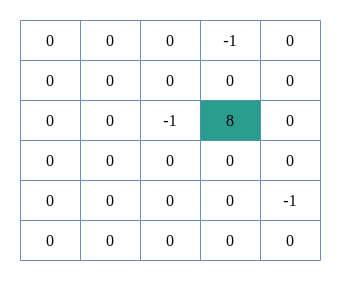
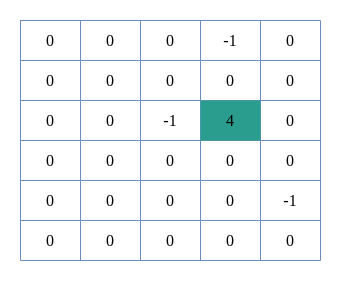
  <mxCell id="0" />
  <mxCell id="1" parent="0" />
  <mxCell id="2" value="" style="shape=table;startSize=0;container=1;collapsible=0;childLayout=tableLayout;fontSize=16;rounded=1;shadow=0;strokeColor=#6c8ebf;strokeWidth=1;fontFamily=Ubuntu;fontStyle=0;fillColor=none;" vertex="1" parent="1"><mxGeometry x="20" y="20" width="300" height="240" as="geometry" /></mxCell>
  <mxCell id="3" style="shape=tableRow;horizontal=0;startSize=0;swimlaneHead=0;swimlaneBody=0;strokeColor=inherit;top=0;left=0;bottom=0;right=0;collapsible=0;dropTarget=0;fillColor=none;points=[[0,0.5],[1,0.5]];portConstraint=eastwest;fontSize=16;rounded=1;shadow=0;strokeWidth=1;fontFamily=Ubuntu;fontStyle=0;" vertex="1" parent="2"><mxGeometry width="300" height="40" as="geometry" /></mxCell>
  <mxCell id="4" value="0" style="shape=partialRectangle;html=1;whiteSpace=wrap;connectable=0;strokeColor=inherit;overflow=hidden;fillColor=none;top=0;left=0;bottom=0;right=0;pointerEvents=1;fontSize=16;rounded=1;shadow=0;strokeWidth=1;fontFamily=Ubuntu;fontStyle=0;" vertex="1" parent="3"><mxGeometry width="60" height="40" as="geometry"><mxRectangle width="60" height="40" as="alternateBounds" /></mxGeometry></mxCell>
  <mxCell id="5" value="0" style="shape=partialRectangle;html=1;whiteSpace=wrap;connectable=0;strokeColor=inherit;overflow=hidden;fillColor=none;top=0;left=0;bottom=0;right=0;pointerEvents=1;fontSize=16;rounded=1;shadow=0;strokeWidth=1;fontFamily=Ubuntu;fontStyle=0;" vertex="1" parent="3"><mxGeometry x="60" width="60" height="40" as="geometry"><mxRectangle width="60" height="40" as="alternateBounds" /></mxGeometry></mxCell>
  <mxCell id="6" value="0" style="shape=partialRectangle;html=1;whiteSpace=wrap;connectable=0;strokeColor=inherit;overflow=hidden;fillColor=none;top=0;left=0;bottom=0;right=0;pointerEvents=1;fontSize=16;rounded=1;shadow=0;strokeWidth=1;fontFamily=Ubuntu;fontStyle=0;" vertex="1" parent="3"><mxGeometry x="120" width="60" height="40" as="geometry"><mxRectangle width="60" height="40" as="alternateBounds" /></mxGeometry></mxCell>
  <mxCell id="7" value="-1" style="shape=partialRectangle;html=1;whiteSpace=wrap;connectable=0;strokeColor=inherit;overflow=hidden;fillColor=none;top=0;left=0;bottom=0;right=0;pointerEvents=1;fontSize=16;rounded=1;shadow=0;strokeWidth=1;fontFamily=Ubuntu;fontStyle=0;" vertex="1" parent="3"><mxGeometry x="180" width="60" height="40" as="geometry"><mxRectangle width="60" height="40" as="alternateBounds" /></mxGeometry></mxCell>
  <mxCell id="8" value="0" style="shape=partialRectangle;html=1;whiteSpace=wrap;connectable=0;strokeColor=inherit;overflow=hidden;fillColor=none;top=0;left=0;bottom=0;right=0;pointerEvents=1;fontSize=16;rounded=1;shadow=0;strokeWidth=1;fontFamily=Ubuntu;fontStyle=0;" vertex="1" parent="3"><mxGeometry x="240" width="60" height="40" as="geometry"><mxRectangle width="60" height="40" as="alternateBounds" /></mxGeometry></mxCell>
  <mxCell id="9" style="shape=tableRow;horizontal=0;startSize=0;swimlaneHead=0;swimlaneBody=0;strokeColor=inherit;top=0;left=0;bottom=0;right=0;collapsible=0;dropTarget=0;fillColor=none;points=[[0,0.5],[1,0.5]];portConstraint=eastwest;fontSize=16;rounded=1;shadow=0;strokeWidth=1;fontFamily=Ubuntu;fontStyle=0;" vertex="1" parent="2"><mxGeometry y="40" width="300" height="40" as="geometry" /></mxCell>
  <mxCell id="10" value="0" style="shape=partialRectangle;html=1;whiteSpace=wrap;connectable=0;strokeColor=inherit;overflow=hidden;fillColor=none;top=0;left=0;bottom=0;right=0;pointerEvents=1;fontSize=16;rounded=1;shadow=0;strokeWidth=1;fontFamily=Ubuntu;fontStyle=0;" vertex="1" parent="9"><mxGeometry width="60" height="40" as="geometry"><mxRectangle width="60" height="40" as="alternateBounds" /></mxGeometry></mxCell>
  <mxCell id="11" value="0" style="shape=partialRectangle;html=1;whiteSpace=wrap;connectable=0;strokeColor=inherit;overflow=hidden;fillColor=none;top=0;left=0;bottom=0;right=0;pointerEvents=1;fontSize=16;rounded=1;shadow=0;strokeWidth=1;fontFamily=Ubuntu;fontStyle=0;" vertex="1" parent="9"><mxGeometry x="60" width="60" height="40" as="geometry"><mxRectangle width="60" height="40" as="alternateBounds" /></mxGeometry></mxCell>
  <mxCell id="12" value="0" style="shape=partialRectangle;html=1;whiteSpace=wrap;connectable=0;strokeColor=inherit;overflow=hidden;fillColor=none;top=0;left=0;bottom=0;right=0;pointerEvents=1;fontSize=16;rounded=1;shadow=0;strokeWidth=1;fontFamily=Ubuntu;fontStyle=0;" vertex="1" parent="9"><mxGeometry x="120" width="60" height="40" as="geometry"><mxRectangle width="60" height="40" as="alternateBounds" /></mxGeometry></mxCell>
  <mxCell id="13" value="0" style="shape=partialRectangle;html=1;whiteSpace=wrap;connectable=0;strokeColor=inherit;overflow=hidden;fillColor=none;top=0;left=0;bottom=0;right=0;pointerEvents=1;fontSize=16;rounded=1;shadow=0;strokeWidth=1;fontFamily=Ubuntu;fontStyle=0;" vertex="1" parent="9"><mxGeometry x="180" width="60" height="40" as="geometry"><mxRectangle width="60" height="40" as="alternateBounds" /></mxGeometry></mxCell>
  <mxCell id="14" value="0" style="shape=partialRectangle;html=1;whiteSpace=wrap;connectable=0;strokeColor=inherit;overflow=hidden;fillColor=none;top=0;left=0;bottom=0;right=0;pointerEvents=1;fontSize=16;rounded=1;shadow=0;strokeWidth=1;fontFamily=Ubuntu;fontStyle=0;" vertex="1" parent="9"><mxGeometry x="240" width="60" height="40" as="geometry"><mxRectangle width="60" height="40" as="alternateBounds" /></mxGeometry></mxCell>
  <mxCell id="15" style="shape=tableRow;horizontal=0;startSize=0;swimlaneHead=0;swimlaneBody=0;strokeColor=inherit;top=0;left=0;bottom=0;right=0;collapsible=0;dropTarget=0;fillColor=none;points=[[0,0.5],[1,0.5]];portConstraint=eastwest;fontSize=16;rounded=1;shadow=0;strokeWidth=1;fontFamily=Ubuntu;fontStyle=0;" vertex="1" parent="2"><mxGeometry y="80" width="300" height="40" as="geometry" /></mxCell>
  <mxCell id="16" value="0" style="shape=partialRectangle;html=1;whiteSpace=wrap;connectable=0;strokeColor=inherit;overflow=hidden;fillColor=none;top=0;left=0;bottom=0;right=0;pointerEvents=1;fontSize=16;rounded=1;shadow=0;strokeWidth=1;fontFamily=Ubuntu;fontStyle=0;" vertex="1" parent="15"><mxGeometry width="60" height="40" as="geometry"><mxRectangle width="60" height="40" as="alternateBounds" /></mxGeometry></mxCell>
  <mxCell id="17" value="0" style="shape=partialRectangle;html=1;whiteSpace=wrap;connectable=0;strokeColor=inherit;overflow=hidden;fillColor=none;top=0;left=0;bottom=0;right=0;pointerEvents=1;fontSize=16;rounded=1;shadow=0;strokeWidth=1;fontFamily=Ubuntu;fontStyle=0;" vertex="1" parent="15"><mxGeometry x="60" width="60" height="40" as="geometry"><mxRectangle width="60" height="40" as="alternateBounds" /></mxGeometry></mxCell>
  <mxCell id="18" value="-1" style="shape=partialRectangle;html=1;whiteSpace=wrap;connectable=0;strokeColor=inherit;overflow=hidden;fillColor=none;top=0;left=0;bottom=0;right=0;pointerEvents=1;fontSize=16;rounded=1;shadow=0;strokeWidth=1;fontFamily=Ubuntu;fontStyle=0;" vertex="1" parent="15"><mxGeometry x="120" width="60" height="40" as="geometry"><mxRectangle width="60" height="40" as="alternateBounds" /></mxGeometry></mxCell>
- <mxCell id="19" value="8" style="shape=partialRectangle;html=1;whiteSpace=wrap;connectable=0;strokeColor=#264653;overflow=hidden;fillColor=#2a9d8f;top=0;left=0;bottom=0;right=0;pointerEvents=1;fontSize=16;rounded=1;shadow=0;strokeWidth=1;fontFamily=Ubuntu;fontStyle=0;" vertex="1" parent="15"><mxGeometry x="180" width="60" height="40" as="geometry"><mxRectangle width="60" height="40" as="alternateBounds" /></mxGeometry></mxCell>
+ <mxCell id="19" value="4" style="shape=partialRectangle;html=1;whiteSpace=wrap;connectable=0;strokeColor=#264653;overflow=hidden;fillColor=#2a9d8f;top=0;left=0;bottom=0;right=0;pointerEvents=1;fontSize=16;rounded=1;shadow=0;strokeWidth=1;fontFamily=Ubuntu;fontStyle=0;" vertex="1" parent="15"><mxGeometry x="180" width="60" height="40" as="geometry"><mxRectangle width="60" height="40" as="alternateBounds" /></mxGeometry></mxCell>
  <mxCell id="20" value="0" style="shape=partialRectangle;html=1;whiteSpace=wrap;connectable=0;strokeColor=inherit;overflow=hidden;fillColor=none;top=0;left=0;bottom=0;right=0;pointerEvents=1;fontSize=16;rounded=1;shadow=0;strokeWidth=1;fontFamily=Ubuntu;fontStyle=0;" vertex="1" parent="15"><mxGeometry x="240" width="60" height="40" as="geometry"><mxRectangle width="60" height="40" as="alternateBounds" /></mxGeometry></mxCell>
  <mxCell id="21" value="" style="shape=tableRow;horizontal=0;startSize=0;swimlaneHead=0;swimlaneBody=0;strokeColor=inherit;top=0;left=0;bottom=0;right=0;collapsible=0;dropTarget=0;fillColor=none;points=[[0,0.5],[1,0.5]];portConstraint=eastwest;fontSize=16;rounded=1;shadow=0;strokeWidth=1;fontFamily=Ubuntu;fontStyle=0;" vertex="1" parent="2"><mxGeometry y="120" width="300" height="40" as="geometry" /></mxCell>
  <mxCell id="22" value="0" style="shape=partialRectangle;html=1;whiteSpace=wrap;connectable=0;strokeColor=inherit;overflow=hidden;fillColor=none;top=0;left=0;bottom=0;right=0;pointerEvents=1;fontSize=16;rounded=1;shadow=0;strokeWidth=1;fontFamily=Ubuntu;fontStyle=0;" vertex="1" parent="21"><mxGeometry width="60" height="40" as="geometry"><mxRectangle width="60" height="40" as="alternateBounds" /></mxGeometry></mxCell>
  <mxCell id="23" value="0" style="shape=partialRectangle;html=1;whiteSpace=wrap;connectable=0;strokeColor=inherit;overflow=hidden;fillColor=none;top=0;left=0;bottom=0;right=0;pointerEvents=1;fontSize=16;rounded=1;shadow=0;strokeWidth=1;fontFamily=Ubuntu;fontStyle=0;" vertex="1" parent="21"><mxGeometry x="60" width="60" height="40" as="geometry"><mxRectangle width="60" height="40" as="alternateBounds" /></mxGeometry></mxCell>
  <mxCell id="24" value="0" style="shape=partialRectangle;html=1;whiteSpace=wrap;connectable=0;strokeColor=inherit;overflow=hidden;fillColor=none;top=0;left=0;bottom=0;right=0;pointerEvents=1;fontSize=16;rounded=1;shadow=0;strokeWidth=1;fontFamily=Ubuntu;fontStyle=0;" vertex="1" parent="21"><mxGeometry x="120" width="60" height="40" as="geometry"><mxRectangle width="60" height="40" as="alternateBounds" /></mxGeometry></mxCell>
  <mxCell id="25" value="0" style="shape=partialRectangle;html=1;whiteSpace=wrap;connectable=0;strokeColor=inherit;overflow=hidden;fillColor=none;top=0;left=0;bottom=0;right=0;pointerEvents=1;fontSize=16;rounded=1;shadow=0;strokeWidth=1;fontFamily=Ubuntu;fontStyle=0;" vertex="1" parent="21"><mxGeometry x="180" width="60" height="40" as="geometry"><mxRectangle width="60" height="40" as="alternateBounds" /></mxGeometry></mxCell>
  <mxCell id="26" value="0" style="shape=partialRectangle;html=1;whiteSpace=wrap;connectable=0;strokeColor=inherit;overflow=hidden;fillColor=none;top=0;left=0;bottom=0;right=0;pointerEvents=1;fontSize=16;rounded=1;shadow=0;strokeWidth=1;fontFamily=Ubuntu;fontStyle=0;" vertex="1" parent="21"><mxGeometry x="240" width="60" height="40" as="geometry"><mxRectangle width="60" height="40" as="alternateBounds" /></mxGeometry></mxCell>
  <mxCell id="27" value="" style="shape=tableRow;horizontal=0;startSize=0;swimlaneHead=0;swimlaneBody=0;strokeColor=inherit;top=0;left=0;bottom=0;right=0;collapsible=0;dropTarget=0;fillColor=none;points=[[0,0.5],[1,0.5]];portConstraint=eastwest;fontSize=16;rounded=1;shadow=0;strokeWidth=1;fontFamily=Ubuntu;fontStyle=0;" vertex="1" parent="2"><mxGeometry y="160" width="300" height="40" as="geometry" /></mxCell>
  <mxCell id="28" value="0" style="shape=partialRectangle;html=1;whiteSpace=wrap;connectable=0;strokeColor=inherit;overflow=hidden;fillColor=none;top=0;left=0;bottom=0;right=0;pointerEvents=1;fontSize=16;rounded=1;shadow=0;strokeWidth=1;fontFamily=Ubuntu;fontStyle=0;" vertex="1" parent="27"><mxGeometry width="60" height="40" as="geometry"><mxRectangle width="60" height="40" as="alternateBounds" /></mxGeometry></mxCell>
  <mxCell id="29" value="0" style="shape=partialRectangle;html=1;whiteSpace=wrap;connectable=0;strokeColor=inherit;overflow=hidden;fillColor=none;top=0;left=0;bottom=0;right=0;pointerEvents=1;fontSize=16;rounded=1;shadow=0;strokeWidth=1;fontFamily=Ubuntu;fontStyle=0;" vertex="1" parent="27"><mxGeometry x="60" width="60" height="40" as="geometry"><mxRectangle width="60" height="40" as="alternateBounds" /></mxGeometry></mxCell>
  <mxCell id="30" value="0" style="shape=partialRectangle;html=1;whiteSpace=wrap;connectable=0;strokeColor=inherit;overflow=hidden;fillColor=none;top=0;left=0;bottom=0;right=0;pointerEvents=1;fontSize=16;rounded=1;shadow=0;strokeWidth=1;fontFamily=Ubuntu;fontStyle=0;" vertex="1" parent="27"><mxGeometry x="120" width="60" height="40" as="geometry"><mxRectangle width="60" height="40" as="alternateBounds" /></mxGeometry></mxCell>
  <mxCell id="31" value="0" style="shape=partialRectangle;html=1;whiteSpace=wrap;connectable=0;strokeColor=inherit;overflow=hidden;fillColor=none;top=0;left=0;bottom=0;right=0;pointerEvents=1;fontSize=16;rounded=1;shadow=0;strokeWidth=1;fontFamily=Ubuntu;fontStyle=0;" vertex="1" parent="27"><mxGeometry x="180" width="60" height="40" as="geometry"><mxRectangle width="60" height="40" as="alternateBounds" /></mxGeometry></mxCell>
  <mxCell id="32" value="-1" style="shape=partialRectangle;html=1;whiteSpace=wrap;connectable=0;strokeColor=inherit;overflow=hidden;fillColor=none;top=0;left=0;bottom=0;right=0;pointerEvents=1;fontSize=16;rounded=1;shadow=0;strokeWidth=1;fontFamily=Ubuntu;fontStyle=0;" vertex="1" parent="27"><mxGeometry x="240" width="60" height="40" as="geometry"><mxRectangle width="60" height="40" as="alternateBounds" /></mxGeometry></mxCell>
  <mxCell id="33" value="" style="shape=tableRow;horizontal=0;startSize=0;swimlaneHead=0;swimlaneBody=0;strokeColor=inherit;top=0;left=0;bottom=0;right=0;collapsible=0;dropTarget=0;fillColor=none;points=[[0,0.5],[1,0.5]];portConstraint=eastwest;fontSize=16;rounded=1;shadow=0;strokeWidth=1;fontFamily=Ubuntu;fontStyle=0;" vertex="1" parent="2"><mxGeometry y="200" width="300" height="40" as="geometry" /></mxCell>
  <mxCell id="34" value="0" style="shape=partialRectangle;html=1;whiteSpace=wrap;connectable=0;strokeColor=inherit;overflow=hidden;fillColor=none;top=0;left=0;bottom=0;right=0;pointerEvents=1;fontSize=16;rounded=1;shadow=0;strokeWidth=1;fontFamily=Ubuntu;fontStyle=0;" vertex="1" parent="33"><mxGeometry width="60" height="40" as="geometry"><mxRectangle width="60" height="40" as="alternateBounds" /></mxGeometry></mxCell>
  <mxCell id="35" value="0" style="shape=partialRectangle;html=1;whiteSpace=wrap;connectable=0;strokeColor=inherit;overflow=hidden;fillColor=none;top=0;left=0;bottom=0;right=0;pointerEvents=1;fontSize=16;rounded=1;shadow=0;strokeWidth=1;fontFamily=Ubuntu;fontStyle=0;" vertex="1" parent="33"><mxGeometry x="60" width="60" height="40" as="geometry"><mxRectangle width="60" height="40" as="alternateBounds" /></mxGeometry></mxCell>
  <mxCell id="36" value="0" style="shape=partialRectangle;html=1;whiteSpace=wrap;connectable=0;strokeColor=inherit;overflow=hidden;fillColor=none;top=0;left=0;bottom=0;right=0;pointerEvents=1;fontSize=16;rounded=1;shadow=0;strokeWidth=1;fontFamily=Ubuntu;fontStyle=0;" vertex="1" parent="33"><mxGeometry x="120" width="60" height="40" as="geometry"><mxRectangle width="60" height="40" as="alternateBounds" /></mxGeometry></mxCell>
  <mxCell id="37" value="0" style="shape=partialRectangle;html=1;whiteSpace=wrap;connectable=0;strokeColor=inherit;overflow=hidden;fillColor=none;top=0;left=0;bottom=0;right=0;pointerEvents=1;fontSize=16;rounded=1;shadow=0;strokeWidth=1;fontFamily=Ubuntu;fontStyle=0;" vertex="1" parent="33"><mxGeometry x="180" width="60" height="40" as="geometry"><mxRectangle width="60" height="40" as="alternateBounds" /></mxGeometry></mxCell>
  <mxCell id="38" value="0" style="shape=partialRectangle;html=1;whiteSpace=wrap;connectable=0;strokeColor=inherit;overflow=hidden;fillColor=none;top=0;left=0;bottom=0;right=0;pointerEvents=1;fontSize=16;rounded=1;shadow=0;strokeWidth=1;fontFamily=Ubuntu;fontStyle=0;" vertex="1" parent="33"><mxGeometry x="240" width="60" height="40" as="geometry"><mxRectangle width="60" height="40" as="alternateBounds" /></mxGeometry></mxCell>
